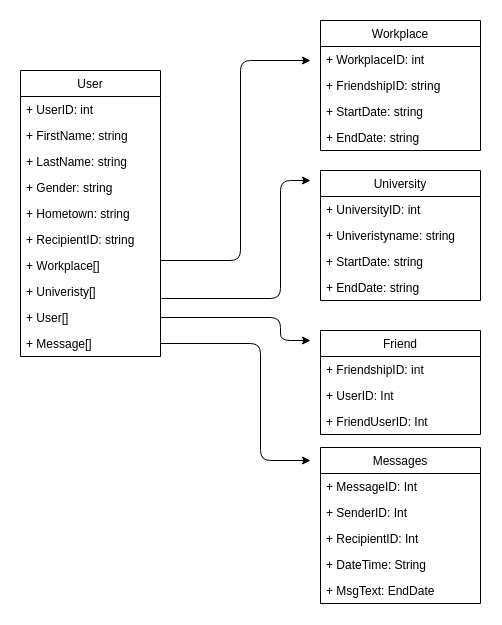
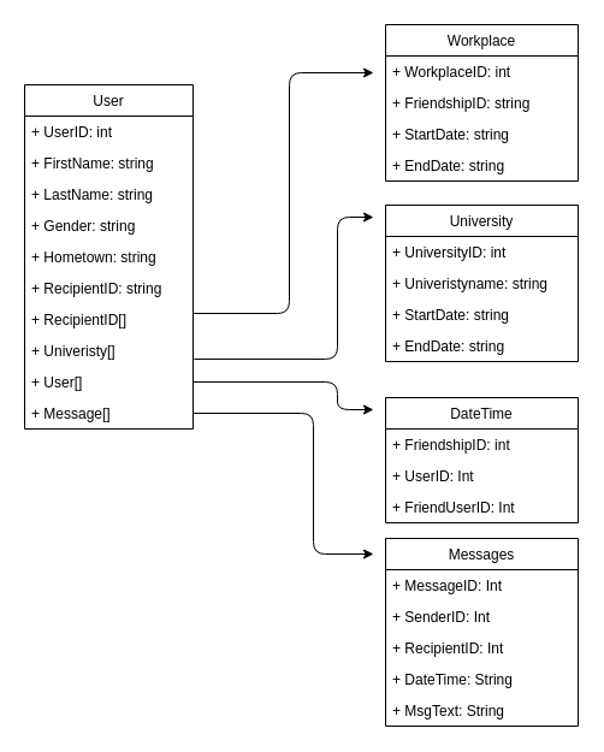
  <mxCell id="0" />
  <mxCell id="1" parent="0" />
  <mxCell id="2" value="User" style="swimlane;fontStyle=0;childLayout=stackLayout;horizontal=1;startSize=26;fillColor=none;horizontalStack=0;resizeParent=1;resizeParentMax=0;resizeLast=0;collapsible=1;marginBottom=0;" vertex="1" parent="1"><mxGeometry x="20" y="70" width="140" height="286" as="geometry" /></mxCell>
  <mxCell id="3" value="+ UserID: int" style="text;strokeColor=none;fillColor=none;align=left;verticalAlign=top;spacingLeft=4;spacingRight=4;overflow=hidden;rotatable=0;points=[[0,0.5],[1,0.5]];portConstraint=eastwest;" vertex="1" parent="2"><mxGeometry y="26" width="140" height="26" as="geometry" /></mxCell>
  <mxCell id="4" value="+ FirstName: string" style="text;strokeColor=none;fillColor=none;align=left;verticalAlign=top;spacingLeft=4;spacingRight=4;overflow=hidden;rotatable=0;points=[[0,0.5],[1,0.5]];portConstraint=eastwest;" vertex="1" parent="2"><mxGeometry y="52" width="140" height="26" as="geometry" /></mxCell>
  <mxCell id="5" value="+ LastName: string" style="text;strokeColor=none;fillColor=none;align=left;verticalAlign=top;spacingLeft=4;spacingRight=4;overflow=hidden;rotatable=0;points=[[0,0.5],[1,0.5]];portConstraint=eastwest;" vertex="1" parent="2"><mxGeometry y="78" width="140" height="26" as="geometry" /></mxCell>
  <mxCell id="6" value="+ Gender: string" style="text;strokeColor=none;fillColor=none;align=left;verticalAlign=top;spacingLeft=4;spacingRight=4;overflow=hidden;rotatable=0;points=[[0,0.5],[1,0.5]];portConstraint=eastwest;" vertex="1" parent="2"><mxGeometry y="104" width="140" height="26" as="geometry" /></mxCell>
  <mxCell id="7" value="+ Hometown: string" style="text;strokeColor=none;fillColor=none;align=left;verticalAlign=top;spacingLeft=4;spacingRight=4;overflow=hidden;rotatable=0;points=[[0,0.5],[1,0.5]];portConstraint=eastwest;" vertex="1" parent="2"><mxGeometry y="130" width="140" height="26" as="geometry" /></mxCell>
  <mxCell id="8" value="+ RecipientID: string" style="text;strokeColor=none;fillColor=none;align=left;verticalAlign=top;spacingLeft=4;spacingRight=4;overflow=hidden;rotatable=0;points=[[0,0.5],[1,0.5]];portConstraint=eastwest;" vertex="1" parent="2"><mxGeometry y="156" width="140" height="26" as="geometry" /></mxCell>
- <mxCell id="9" value="+ Workplace[]" style="text;strokeColor=none;fillColor=none;align=left;verticalAlign=top;spacingLeft=4;spacingRight=4;overflow=hidden;rotatable=0;points=[[0,0.5],[1,0.5]];portConstraint=eastwest;" vertex="1" parent="2"><mxGeometry y="182" width="140" height="26" as="geometry" /></mxCell>
+ <mxCell id="9" value="+ RecipientID[]" style="text;strokeColor=none;fillColor=none;align=left;verticalAlign=top;spacingLeft=4;spacingRight=4;overflow=hidden;rotatable=0;points=[[0,0.5],[1,0.5]];portConstraint=eastwest;" vertex="1" parent="2"><mxGeometry y="182" width="140" height="26" as="geometry" /></mxCell>
  <mxCell id="10" value="+ Univeristy[]" style="text;strokeColor=none;fillColor=none;align=left;verticalAlign=top;spacingLeft=4;spacingRight=4;overflow=hidden;rotatable=0;points=[[0,0.5],[1,0.5]];portConstraint=eastwest;" vertex="1" parent="2"><mxGeometry y="208" width="140" height="26" as="geometry" /></mxCell>
  <mxCell id="11" value="+ User[]" style="text;strokeColor=none;fillColor=none;align=left;verticalAlign=top;spacingLeft=4;spacingRight=4;overflow=hidden;rotatable=0;points=[[0,0.5],[1,0.5]];portConstraint=eastwest;" vertex="1" parent="2"><mxGeometry y="234" width="140" height="26" as="geometry" /></mxCell>
  <mxCell id="12" value="+ Message[]" style="text;strokeColor=none;fillColor=none;align=left;verticalAlign=top;spacingLeft=4;spacingRight=4;overflow=hidden;rotatable=0;points=[[0,0.5],[1,0.5]];portConstraint=eastwest;" vertex="1" parent="2"><mxGeometry y="260" width="140" height="26" as="geometry" /></mxCell>
  <mxCell id="13" value="University" style="swimlane;fontStyle=0;childLayout=stackLayout;horizontal=1;startSize=26;fillColor=none;horizontalStack=0;resizeParent=1;resizeParentMax=0;resizeLast=0;collapsible=1;marginBottom=0;" vertex="1" parent="1"><mxGeometry x="320" y="170" width="160" height="130" as="geometry" /></mxCell>
  <mxCell id="14" value="+ UniversityID: int" style="text;strokeColor=none;fillColor=none;align=left;verticalAlign=top;spacingLeft=4;spacingRight=4;overflow=hidden;rotatable=0;points=[[0,0.5],[1,0.5]];portConstraint=eastwest;" vertex="1" parent="13"><mxGeometry y="26" width="160" height="26" as="geometry" /></mxCell>
  <mxCell id="15" value="+ Univeristyname: string" style="text;strokeColor=none;fillColor=none;align=left;verticalAlign=top;spacingLeft=4;spacingRight=4;overflow=hidden;rotatable=0;points=[[0,0.5],[1,0.5]];portConstraint=eastwest;" vertex="1" parent="13"><mxGeometry y="52" width="160" height="26" as="geometry" /></mxCell>
  <mxCell id="16" value="+ StartDate: string" style="text;strokeColor=none;fillColor=none;align=left;verticalAlign=top;spacingLeft=4;spacingRight=4;overflow=hidden;rotatable=0;points=[[0,0.5],[1,0.5]];portConstraint=eastwest;" vertex="1" parent="13"><mxGeometry y="78" width="160" height="26" as="geometry" /></mxCell>
  <mxCell id="17" value="+ EndDate: string" style="text;strokeColor=none;fillColor=none;align=left;verticalAlign=top;spacingLeft=4;spacingRight=4;overflow=hidden;rotatable=0;points=[[0,0.5],[1,0.5]];portConstraint=eastwest;" vertex="1" parent="13"><mxGeometry y="104" width="160" height="26" as="geometry" /></mxCell>
  <mxCell id="18" value="Workplace" style="swimlane;fontStyle=0;childLayout=stackLayout;horizontal=1;startSize=26;fillColor=none;horizontalStack=0;resizeParent=1;resizeParentMax=0;resizeLast=0;collapsible=1;marginBottom=0;" vertex="1" parent="1"><mxGeometry x="320" y="20" width="160" height="130" as="geometry" /></mxCell>
  <mxCell id="19" value="+ WorkplaceID: int" style="text;strokeColor=none;fillColor=none;align=left;verticalAlign=top;spacingLeft=4;spacingRight=4;overflow=hidden;rotatable=0;points=[[0,0.5],[1,0.5]];portConstraint=eastwest;" vertex="1" parent="18"><mxGeometry y="26" width="160" height="26" as="geometry" /></mxCell>
  <mxCell id="20" value="+ FriendshipID: string" style="text;strokeColor=none;fillColor=none;align=left;verticalAlign=top;spacingLeft=4;spacingRight=4;overflow=hidden;rotatable=0;points=[[0,0.5],[1,0.5]];portConstraint=eastwest;" vertex="1" parent="18"><mxGeometry y="52" width="160" height="26" as="geometry" /></mxCell>
  <mxCell id="21" value="+ StartDate: string" style="text;strokeColor=none;fillColor=none;align=left;verticalAlign=top;spacingLeft=4;spacingRight=4;overflow=hidden;rotatable=0;points=[[0,0.5],[1,0.5]];portConstraint=eastwest;" vertex="1" parent="18"><mxGeometry y="78" width="160" height="26" as="geometry" /></mxCell>
  <mxCell id="22" value="+ EndDate: string" style="text;strokeColor=none;fillColor=none;align=left;verticalAlign=top;spacingLeft=4;spacingRight=4;overflow=hidden;rotatable=0;points=[[0,0.5],[1,0.5]];portConstraint=eastwest;" vertex="1" parent="18"><mxGeometry y="104" width="160" height="26" as="geometry" /></mxCell>
  <mxCell id="23" value="Messages" style="swimlane;fontStyle=0;childLayout=stackLayout;horizontal=1;startSize=26;fillColor=none;horizontalStack=0;resizeParent=1;resizeParentMax=0;resizeLast=0;collapsible=1;marginBottom=0;" vertex="1" parent="1"><mxGeometry x="320" y="447" width="160" height="156" as="geometry" /></mxCell>
  <mxCell id="24" value="+ MessageID: Int" style="text;strokeColor=none;fillColor=none;align=left;verticalAlign=top;spacingLeft=4;spacingRight=4;overflow=hidden;rotatable=0;points=[[0,0.5],[1,0.5]];portConstraint=eastwest;" vertex="1" parent="23"><mxGeometry y="26" width="160" height="26" as="geometry" /></mxCell>
  <mxCell id="25" value="+ SenderID: Int" style="text;strokeColor=none;fillColor=none;align=left;verticalAlign=top;spacingLeft=4;spacingRight=4;overflow=hidden;rotatable=0;points=[[0,0.5],[1,0.5]];portConstraint=eastwest;" vertex="1" parent="23"><mxGeometry y="52" width="160" height="26" as="geometry" /></mxCell>
  <mxCell id="26" value="+ RecipientID: Int" style="text;strokeColor=none;fillColor=none;align=left;verticalAlign=top;spacingLeft=4;spacingRight=4;overflow=hidden;rotatable=0;points=[[0,0.5],[1,0.5]];portConstraint=eastwest;" vertex="1" parent="23"><mxGeometry y="78" width="160" height="26" as="geometry" /></mxCell>
  <mxCell id="27" value="+ DateTime: String" style="text;strokeColor=none;fillColor=none;align=left;verticalAlign=top;spacingLeft=4;spacingRight=4;overflow=hidden;rotatable=0;points=[[0,0.5],[1,0.5]];portConstraint=eastwest;" vertex="1" parent="23"><mxGeometry y="104" width="160" height="26" as="geometry" /></mxCell>
- <mxCell id="28" value="+ MsgText: EndDate" style="text;strokeColor=none;fillColor=none;align=left;verticalAlign=top;spacingLeft=4;spacingRight=4;overflow=hidden;rotatable=0;points=[[0,0.5],[1,0.5]];portConstraint=eastwest;" vertex="1" parent="23"><mxGeometry y="130" width="160" height="26" as="geometry" /></mxCell>
+ <mxCell id="28" value="+ MsgText: String" style="text;strokeColor=none;fillColor=none;align=left;verticalAlign=top;spacingLeft=4;spacingRight=4;overflow=hidden;rotatable=0;points=[[0,0.5],[1,0.5]];portConstraint=eastwest;" vertex="1" parent="23"><mxGeometry y="130" width="160" height="26" as="geometry" /></mxCell>
  <mxCell id="29" value="" style="endArrow=classic;html=1;" edge="1" parent="1"><mxGeometry width="50" height="50" relative="1" as="geometry"><mxPoint x="160" y="260" as="sourcePoint" /><mxPoint x="310" y="60" as="targetPoint" /><Array as="points"><mxPoint x="240" y="260" /><mxPoint x="240" y="60" /></Array></mxGeometry></mxCell>
  <mxCell id="30" value="" style="endArrow=classic;html=1;exitX=1.007;exitY=0.769;exitDx=0;exitDy=0;exitPerimeter=0;" edge="1" parent="1" source="10"><mxGeometry width="50" height="50" relative="1" as="geometry"><mxPoint x="170" y="300" as="sourcePoint" /><mxPoint x="310" y="180" as="targetPoint" /><Array as="points"><mxPoint x="280" y="298" /><mxPoint x="280" y="180" /></Array></mxGeometry></mxCell>
  <mxCell id="31" value="" style="endArrow=classic;html=1;exitX=1;exitY=0.5;exitDx=0;exitDy=0;" edge="1" parent="1" source="11"><mxGeometry width="50" height="50" relative="1" as="geometry"><mxPoint x="290" y="390" as="sourcePoint" /><mxPoint x="310" y="340" as="targetPoint" /><Array as="points"><mxPoint x="280" y="317" /><mxPoint x="280" y="340" /></Array></mxGeometry></mxCell>
- <mxCell id="32" value="Friend" style="swimlane;fontStyle=0;childLayout=stackLayout;horizontal=1;startSize=26;fillColor=none;horizontalStack=0;resizeParent=1;resizeParentMax=0;resizeLast=0;collapsible=1;marginBottom=0;" vertex="1" parent="1"><mxGeometry x="320" y="330" width="160" height="104" as="geometry" /></mxCell>
+ <mxCell id="32" value="DateTime" style="swimlane;fontStyle=0;childLayout=stackLayout;horizontal=1;startSize=26;fillColor=none;horizontalStack=0;resizeParent=1;resizeParentMax=0;resizeLast=0;collapsible=1;marginBottom=0;" vertex="1" parent="1"><mxGeometry x="320" y="330" width="160" height="104" as="geometry" /></mxCell>
  <mxCell id="33" value="+ FriendshipID: int" style="text;strokeColor=none;fillColor=none;align=left;verticalAlign=top;spacingLeft=4;spacingRight=4;overflow=hidden;rotatable=0;points=[[0,0.5],[1,0.5]];portConstraint=eastwest;" vertex="1" parent="32"><mxGeometry y="26" width="160" height="26" as="geometry" /></mxCell>
  <mxCell id="34" value="+ UserID: Int" style="text;strokeColor=none;fillColor=none;align=left;verticalAlign=top;spacingLeft=4;spacingRight=4;overflow=hidden;rotatable=0;points=[[0,0.5],[1,0.5]];portConstraint=eastwest;" vertex="1" parent="32"><mxGeometry y="52" width="160" height="26" as="geometry" /></mxCell>
  <mxCell id="35" value="+ FriendUserID: Int" style="text;strokeColor=none;fillColor=none;align=left;verticalAlign=top;spacingLeft=4;spacingRight=4;overflow=hidden;rotatable=0;points=[[0,0.5],[1,0.5]];portConstraint=eastwest;" vertex="1" parent="32"><mxGeometry y="78" width="160" height="26" as="geometry" /></mxCell>
  <mxCell id="36" value="" style="endArrow=classic;html=1;exitX=1;exitY=0.5;exitDx=0;exitDy=0;" edge="1" parent="1" source="12"><mxGeometry width="50" height="50" relative="1" as="geometry"><mxPoint x="290" y="390" as="sourcePoint" /><mxPoint x="310" y="460" as="targetPoint" /><Array as="points"><mxPoint x="260" y="343" /><mxPoint x="260" y="460" /></Array></mxGeometry></mxCell>
